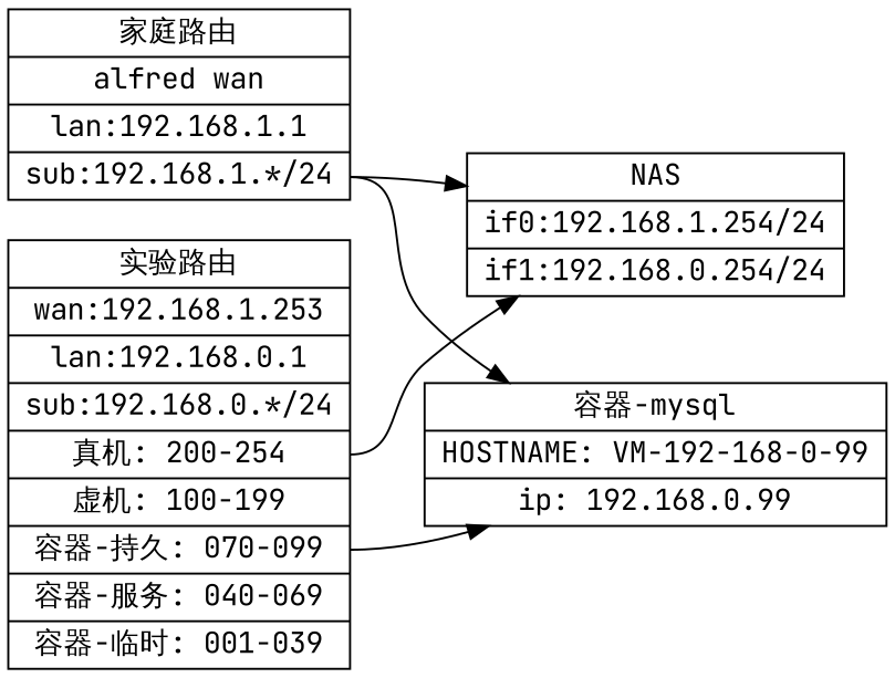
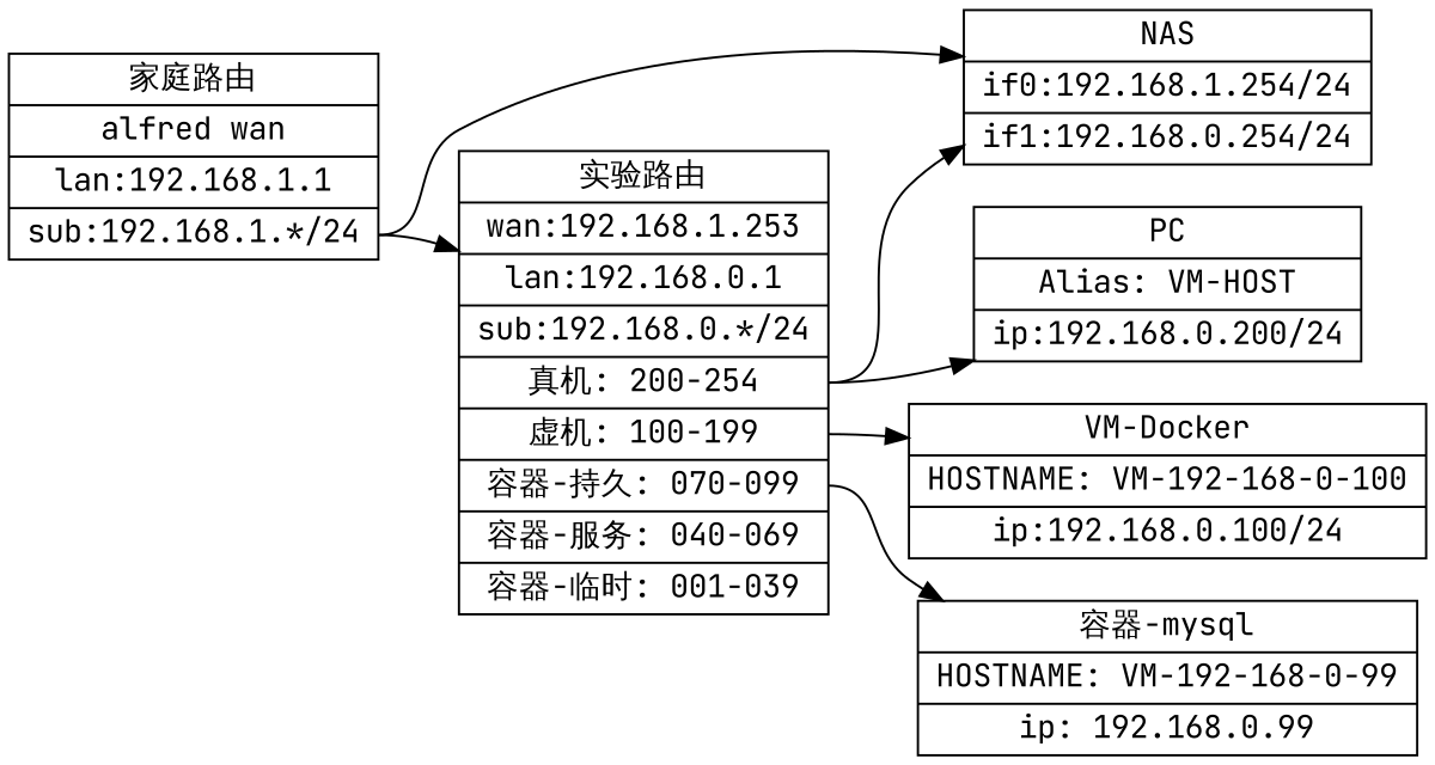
  digraph {
    fontname="JetBrains Mono"
    rankdir=LR
    node [fontname="JetBrains Mono" shape=record]
    edge [fontname="JetBrains Mono" tailport=ip_range]
    n1 [label="家庭路由|<ip_wan> alfred wan|<ip_lan> lan:192.168.1.1|<ip_range> sub:192.168.1.*/24"]
    n2 [label="实验路由|<ip_wan> wan:192.168.1.253|<ip_lan> lan:192.168.0.1|<ip_range> sub:192.168.0.*/24|<PM> 真机: 200-254|<VM> 虚机: 100-199|<DCP> 容器-持久: 070-099|<DCS> 容器-服务: 040-069|<DCT> 容器-临时: 001-039"]
    n3 [label="NAS|<ip_1> if0:192.168.1.254/24|<ip_2> if1:192.168.0.254/24"]
+   n4 [label="PC|Alias: VM-HOST|<ip> ip:192.168.0.200/24"]
+   n5 [label="VM-Docker|HOSTNAME: VM-192-168-0-100 |<ip> ip:192.168.0.100/24"]
    n6 [label="容器-mysql|HOSTNAME: VM-192-168-0-99 |<ip> ip: 192.168.0.99"]
-   n1 -> n6
+   n1 -> n2
    n1 -> n3
    n2 -> n3 [tailport=PM]
+   n2 -> n4 [tailport=PM]
+   n2 -> n5 [tailport=VM]
    n2 -> n6 [tailport=DCP]
  }
